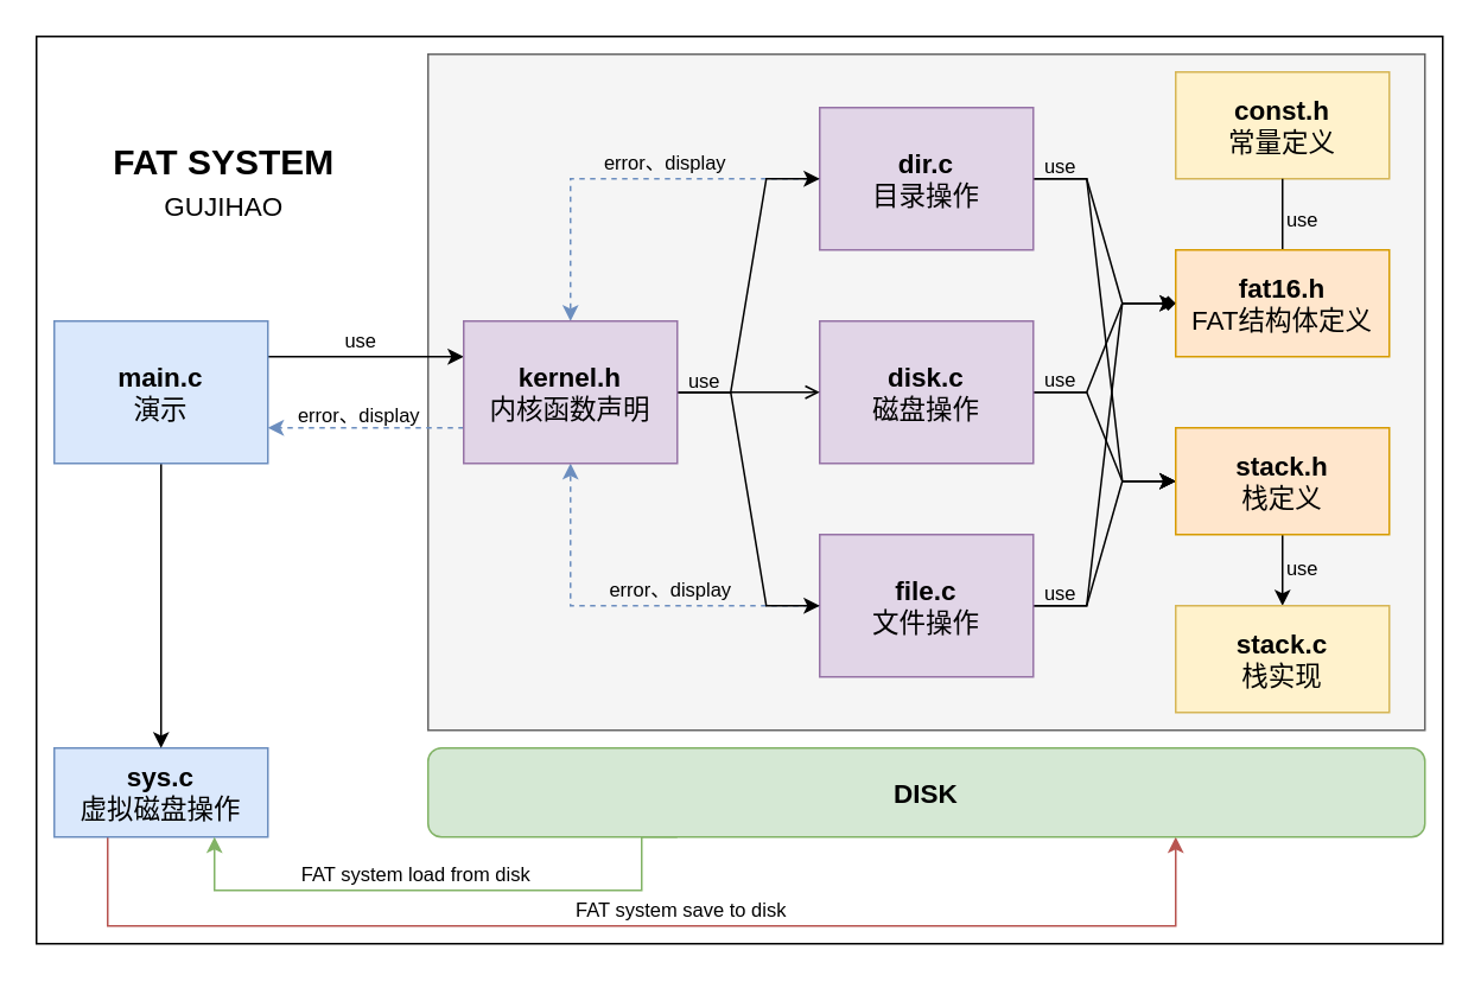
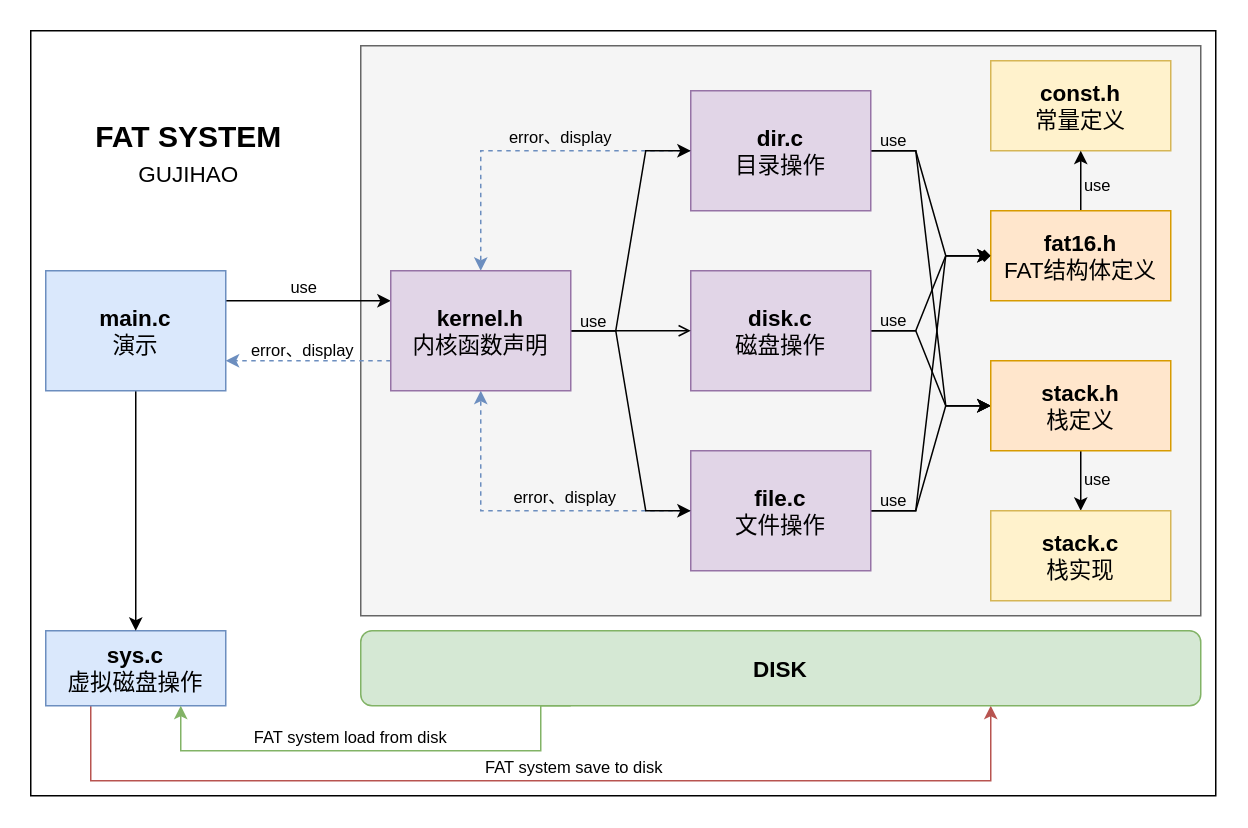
  <mxCell id="0" />
  <mxCell id="1" parent="0" />
  <mxCell id="2" value="" style="whiteSpace=wrap;html=1;" vertex="1" parent="1"><mxGeometry x="20" y="20" width="790" height="510" as="geometry" /></mxCell>
  <mxCell id="3" value="" style="whiteSpace=wrap;html=1;fillColor=#f5f5f5;fontColor=#333333;strokeColor=#666666;" vertex="1" parent="1"><mxGeometry x="240" y="30" width="560" height="380" as="geometry" /></mxCell>
  <mxCell id="4" value="&lt;span style=&quot;font-size: 15px;&quot;&gt;const.h&lt;/span&gt;&lt;br style=&quot;font-size: 15px;&quot;&gt;&lt;span style=&quot;font-weight: normal;&quot;&gt;常量定义&lt;/span&gt;" style="rounded=0;whiteSpace=wrap;html=1;fontSize=15;fillColor=#fff2cc;strokeColor=#d6b656;fontStyle=1" vertex="1" parent="1"><mxGeometry x="660" y="40" width="120" height="60" as="geometry" /></mxCell>
  <mxCell id="5" style="edgeStyle=orthogonalEdgeStyle;rounded=0;orthogonalLoop=1;jettySize=auto;html=1;exitX=0.25;exitY=1;exitDx=0;exitDy=0;entryX=0.75;entryY=1;entryDx=0;entryDy=0;fillColor=#f8cecc;strokeColor=#b85450;" edge="1" parent="1" source="7" target="40"><mxGeometry relative="1" as="geometry"><Array as="points"><mxPoint x="60" y="520" /><mxPoint x="660" y="520" /></Array></mxGeometry></mxCell>
  <mxCell id="6" value="FAT system save to disk" style="edgeLabel;html=1;align=center;verticalAlign=middle;resizable=0;points=[];" vertex="1" connectable="0" parent="5"><mxGeometry x="-0.076" y="2" relative="1" as="geometry"><mxPoint x="48" y="-8" as="offset" /></mxGeometry></mxCell>
  <mxCell id="7" value="&lt;font style=&quot;font-size: 15px;&quot;&gt;sys.c&lt;span style=&quot;font-weight: normal;&quot;&gt;&lt;br&gt;虚拟磁盘操作&lt;/span&gt;&lt;br style=&quot;font-size: 15px;&quot;&gt;&lt;/font&gt;" style="whiteSpace=wrap;html=1;fillColor=#dae8fc;strokeColor=#6c8ebf;fontSize=15;fontStyle=1" vertex="1" parent="1"><mxGeometry x="30" y="420" width="120" height="50" as="geometry" /></mxCell>
  <mxCell id="8" style="edgeStyle=orthogonalEdgeStyle;rounded=0;orthogonalLoop=1;jettySize=auto;html=1;exitX=0.5;exitY=1;exitDx=0;exitDy=0;entryX=0.5;entryY=0;entryDx=0;entryDy=0;" edge="1" parent="1" source="11" target="7"><mxGeometry relative="1" as="geometry" /></mxCell>
  <mxCell id="9" style="edgeStyle=orthogonalEdgeStyle;rounded=0;orthogonalLoop=1;jettySize=auto;html=1;exitX=1;exitY=0.25;exitDx=0;exitDy=0;entryX=0;entryY=0.25;entryDx=0;entryDy=0;" edge="1" parent="1" source="11" target="37"><mxGeometry relative="1" as="geometry"><Array as="points"><mxPoint x="220" y="200" /><mxPoint x="220" y="200" /></Array></mxGeometry></mxCell>
  <mxCell id="10" value="use" style="edgeLabel;html=1;align=center;verticalAlign=middle;resizable=0;points=[];" vertex="1" connectable="0" parent="9"><mxGeometry x="-0.208" relative="1" as="geometry"><mxPoint x="7" y="-10" as="offset" /></mxGeometry></mxCell>
  <mxCell id="11" value="&lt;font style=&quot;font-size: 15px;&quot;&gt;main.c&lt;br&gt;&lt;span style=&quot;font-weight: normal;&quot;&gt;演示&lt;/span&gt;&lt;br style=&quot;font-size: 15px;&quot;&gt;&lt;/font&gt;" style="whiteSpace=wrap;html=1;fillColor=#dae8fc;strokeColor=#6c8ebf;fontSize=15;fontStyle=1" vertex="1" parent="1"><mxGeometry x="30" y="180" width="120" height="80" as="geometry" /></mxCell>
  <mxCell id="12" style="edgeStyle=entityRelationEdgeStyle;rounded=0;orthogonalLoop=1;jettySize=auto;html=1;exitX=1;exitY=0.5;exitDx=0;exitDy=0;entryX=0;entryY=0.5;entryDx=0;entryDy=0;strokeColor=#000000;" edge="1" parent="1" source="17" target="24"><mxGeometry relative="1" as="geometry" /></mxCell>
  <mxCell id="13" style="edgeStyle=entityRelationEdgeStyle;rounded=0;orthogonalLoop=1;jettySize=auto;html=1;exitX=1;exitY=0.5;exitDx=0;exitDy=0;entryX=0;entryY=0.5;entryDx=0;entryDy=0;strokeColor=#000000;" edge="1" parent="1" source="17" target="43"><mxGeometry relative="1" as="geometry" /></mxCell>
  <mxCell id="14" value="use" style="edgeLabel;html=1;align=center;verticalAlign=middle;resizable=0;points=[];labelBackgroundColor=none;" vertex="1" connectable="0" parent="13"><mxGeometry x="-0.878" relative="1" as="geometry"><mxPoint y="-8" as="offset" /></mxGeometry></mxCell>
  <mxCell id="15" style="edgeStyle=orthogonalEdgeStyle;rounded=0;orthogonalLoop=1;jettySize=auto;html=1;exitX=0;exitY=0.5;exitDx=0;exitDy=0;entryX=0.5;entryY=0;entryDx=0;entryDy=0;dashed=1;fillColor=#dae8fc;strokeColor=#6c8ebf;" edge="1" parent="1" source="17" target="37"><mxGeometry relative="1" as="geometry" /></mxCell>
  <mxCell id="16" value="error、display" style="edgeLabel;html=1;align=center;verticalAlign=middle;resizable=0;points=[];labelBackgroundColor=none;" vertex="1" connectable="0" parent="15"><mxGeometry x="-0.203" relative="1" as="geometry"><mxPoint y="-10" as="offset" /></mxGeometry></mxCell>
  <mxCell id="17" value="dir.c&lt;br&gt;&lt;span style=&quot;font-weight: normal;&quot;&gt;目录操作&lt;/span&gt;" style="whiteSpace=wrap;html=1;fillColor=#e1d5e7;strokeColor=#9673a6;fontSize=15;fontStyle=1" vertex="1" parent="1"><mxGeometry x="460" y="60" width="120" height="80" as="geometry" /></mxCell>
  <mxCell id="18" style="edgeStyle=entityRelationEdgeStyle;rounded=0;orthogonalLoop=1;jettySize=auto;html=1;exitX=1;exitY=0.5;exitDx=0;exitDy=0;entryX=0;entryY=0.5;entryDx=0;entryDy=0;strokeColor=#000000;endArrow=diamond;" edge="1" parent="1" source="21" target="24"><mxGeometry relative="1" as="geometry" /></mxCell>
  <mxCell id="19" style="edgeStyle=entityRelationEdgeStyle;rounded=0;orthogonalLoop=1;jettySize=auto;html=1;exitX=1;exitY=0.5;exitDx=0;exitDy=0;entryX=0;entryY=0.5;entryDx=0;entryDy=0;strokeColor=#000000;" edge="1" parent="1" source="21" target="43"><mxGeometry relative="1" as="geometry" /></mxCell>
  <mxCell id="20" value="use" style="edgeLabel;html=1;align=center;verticalAlign=middle;resizable=0;points=[];labelBackgroundColor=none;" vertex="1" connectable="0" parent="19"><mxGeometry x="-0.731" relative="1" as="geometry"><mxPoint x="-1" y="-8" as="offset" /></mxGeometry></mxCell>
  <mxCell id="21" value="disk.c&lt;br&gt;&lt;span style=&quot;font-weight: normal;&quot;&gt;磁盘操作&lt;/span&gt;" style="whiteSpace=wrap;html=1;fillColor=#e1d5e7;strokeColor=#9673a6;fontSize=15;fontStyle=1" vertex="1" parent="1"><mxGeometry x="460" y="180" width="120" height="80" as="geometry" /></mxCell>
- <mxCell id="22" style="edgeStyle=orthogonalEdgeStyle;rounded=0;orthogonalLoop=1;jettySize=auto;html=1;exitX=0.5;exitY=0;exitDx=0;exitDy=0;entryX=0.5;entryY=1;entryDx=0;entryDy=0;endArrow=none;" edge="1" parent="1" source="24" target="4"><mxGeometry relative="1" as="geometry" /></mxCell>
+ <mxCell id="22" style="edgeStyle=orthogonalEdgeStyle;rounded=0;orthogonalLoop=1;jettySize=auto;html=1;exitX=0.5;exitY=0;exitDx=0;exitDy=0;entryX=0.5;entryY=1;entryDx=0;entryDy=0;" edge="1" parent="1" source="24" target="4"><mxGeometry relative="1" as="geometry" /></mxCell>
  <mxCell id="23" value="use" style="edgeLabel;html=1;align=center;verticalAlign=middle;resizable=0;points=[];labelBackgroundColor=none;" vertex="1" connectable="0" parent="22"><mxGeometry x="-0.247" y="1" relative="1" as="geometry"><mxPoint x="11" y="-3" as="offset" /></mxGeometry></mxCell>
  <mxCell id="24" value="fat16.h&lt;br&gt;&lt;span style=&quot;font-weight: normal;&quot;&gt;FAT结构体定义&lt;/span&gt;" style="whiteSpace=wrap;html=1;fillColor=#ffe6cc;strokeColor=#d79b00;fontSize=15;fontStyle=1" vertex="1" parent="1"><mxGeometry x="660" y="140" width="120" height="60" as="geometry" /></mxCell>
  <mxCell id="25" style="edgeStyle=entityRelationEdgeStyle;rounded=0;orthogonalLoop=1;jettySize=auto;html=1;exitX=1;exitY=0.5;exitDx=0;exitDy=0;entryX=0;entryY=0.5;entryDx=0;entryDy=0;strokeColor=#000000;" edge="1" parent="1" source="30" target="43"><mxGeometry relative="1" as="geometry" /></mxCell>
  <mxCell id="26" style="edgeStyle=entityRelationEdgeStyle;rounded=0;orthogonalLoop=1;jettySize=auto;html=1;exitX=1;exitY=0.5;exitDx=0;exitDy=0;entryX=0;entryY=0.5;entryDx=0;entryDy=0;strokeColor=#000000;" edge="1" parent="1" source="30" target="24"><mxGeometry relative="1" as="geometry" /></mxCell>
  <mxCell id="27" value="use" style="edgeLabel;html=1;align=center;verticalAlign=middle;resizable=0;points=[];labelBackgroundColor=none;" vertex="1" connectable="0" parent="26"><mxGeometry x="-0.895" relative="1" as="geometry"><mxPoint x="2" y="-8" as="offset" /></mxGeometry></mxCell>
  <mxCell id="28" style="edgeStyle=orthogonalEdgeStyle;rounded=0;orthogonalLoop=1;jettySize=auto;html=1;exitX=0;exitY=0.5;exitDx=0;exitDy=0;entryX=0.5;entryY=1;entryDx=0;entryDy=0;fillColor=#dae8fc;strokeColor=#6c8ebf;dashed=1;" edge="1" parent="1" source="30" target="37"><mxGeometry relative="1" as="geometry" /></mxCell>
  <mxCell id="29" value="error、display" style="edgeLabel;html=1;align=center;verticalAlign=middle;resizable=0;points=[];labelBackgroundColor=none;" vertex="1" connectable="0" parent="28"><mxGeometry x="-0.225" y="1" relative="1" as="geometry"><mxPoint y="-11" as="offset" /></mxGeometry></mxCell>
  <mxCell id="30" value="file.c&lt;br&gt;&lt;span style=&quot;font-weight: normal;&quot;&gt;文件操作&lt;/span&gt;" style="whiteSpace=wrap;html=1;fillColor=#e1d5e7;strokeColor=#9673a6;fontSize=15;fontStyle=1" vertex="1" parent="1"><mxGeometry x="460" y="300" width="120" height="80" as="geometry" /></mxCell>
  <mxCell id="31" style="edgeStyle=entityRelationEdgeStyle;rounded=0;orthogonalLoop=1;jettySize=auto;html=1;exitX=1;exitY=0.5;exitDx=0;exitDy=0;entryX=0;entryY=0.5;entryDx=0;entryDy=0;" edge="1" parent="1" source="37" target="17"><mxGeometry relative="1" as="geometry" /></mxCell>
  <mxCell id="32" value="use" style="edgeLabel;html=1;align=center;verticalAlign=middle;resizable=0;points=[];labelBackgroundColor=none;" vertex="1" connectable="0" parent="31"><mxGeometry x="0.05" relative="1" as="geometry"><mxPoint x="-26" y="58" as="offset" /></mxGeometry></mxCell>
  <mxCell id="33" style="edgeStyle=entityRelationEdgeStyle;rounded=0;orthogonalLoop=1;jettySize=auto;html=1;exitX=1;exitY=0.5;exitDx=0;exitDy=0;entryX=0;entryY=0.5;entryDx=0;entryDy=0;endArrow=open;" edge="1" parent="1" source="37" target="21"><mxGeometry relative="1" as="geometry" /></mxCell>
  <mxCell id="34" style="edgeStyle=entityRelationEdgeStyle;rounded=0;orthogonalLoop=1;jettySize=auto;html=1;exitX=1;exitY=0.5;exitDx=0;exitDy=0;entryX=0;entryY=0.5;entryDx=0;entryDy=0;" edge="1" parent="1" source="37" target="30"><mxGeometry relative="1" as="geometry" /></mxCell>
  <mxCell id="35" style="edgeStyle=orthogonalEdgeStyle;rounded=0;orthogonalLoop=1;jettySize=auto;html=1;exitX=0;exitY=0.75;exitDx=0;exitDy=0;entryX=1;entryY=0.75;entryDx=0;entryDy=0;fillColor=#dae8fc;strokeColor=#6c8ebf;dashed=1;" edge="1" parent="1" source="37" target="11"><mxGeometry relative="1" as="geometry" /></mxCell>
  <mxCell id="36" value="error、display" style="edgeLabel;html=1;align=center;verticalAlign=middle;resizable=0;points=[];" vertex="1" connectable="0" parent="35"><mxGeometry x="-0.269" relative="1" as="geometry"><mxPoint x="-20" y="-8" as="offset" /></mxGeometry></mxCell>
  <mxCell id="37" value="kernel.h&lt;br&gt;&lt;span style=&quot;font-weight: normal;&quot;&gt;内核函数声明&lt;/span&gt;" style="whiteSpace=wrap;html=1;fillColor=#e1d5e7;strokeColor=#9673a6;fontSize=15;fontStyle=1" vertex="1" parent="1"><mxGeometry x="260" y="180" width="120" height="80" as="geometry" /></mxCell>
  <mxCell id="38" style="edgeStyle=orthogonalEdgeStyle;rounded=0;orthogonalLoop=1;jettySize=auto;html=1;exitX=0.25;exitY=1;exitDx=0;exitDy=0;entryX=0.75;entryY=1;entryDx=0;entryDy=0;fillColor=#d5e8d4;strokeColor=#82b366;" edge="1" parent="1" source="40" target="7"><mxGeometry relative="1" as="geometry"><Array as="points"><mxPoint x="360" y="500" /><mxPoint x="120" y="500" /></Array></mxGeometry></mxCell>
  <mxCell id="39" value="FAT system load from disk" style="edgeLabel;html=1;align=center;verticalAlign=middle;resizable=0;points=[];" vertex="1" connectable="0" parent="38"><mxGeometry x="-0.184" y="-1" relative="1" as="geometry"><mxPoint x="-47" y="-9" as="offset" /></mxGeometry></mxCell>
  <mxCell id="40" value="DISK" style="rounded=1;whiteSpace=wrap;html=1;fillColor=#d5e8d4;strokeColor=#82b366;fontSize=15;fontStyle=1" vertex="1" parent="1"><mxGeometry x="240" y="420" width="560" height="50" as="geometry" /></mxCell>
  <mxCell id="41" style="edgeStyle=orthogonalEdgeStyle;rounded=0;orthogonalLoop=1;jettySize=auto;html=1;exitX=0.5;exitY=1;exitDx=0;exitDy=0;entryX=0.5;entryY=0;entryDx=0;entryDy=0;" edge="1" parent="1" source="43" target="44"><mxGeometry relative="1" as="geometry" /></mxCell>
  <mxCell id="42" value="use" style="edgeLabel;html=1;align=center;verticalAlign=middle;resizable=0;points=[];labelBackgroundColor=none;" vertex="1" connectable="0" parent="41"><mxGeometry x="-0.293" relative="1" as="geometry"><mxPoint x="10" y="4" as="offset" /></mxGeometry></mxCell>
  <mxCell id="43" value="stack.h&lt;br&gt;&lt;span style=&quot;font-weight: normal;&quot;&gt;栈定义&lt;/span&gt;" style="whiteSpace=wrap;html=1;fillColor=#ffe6cc;strokeColor=#d79b00;fontSize=15;fontStyle=1" vertex="1" parent="1"><mxGeometry x="660" y="240" width="120" height="60" as="geometry" /></mxCell>
  <mxCell id="44" value="stack.c&lt;br&gt;&lt;span style=&quot;font-weight: normal;&quot;&gt;栈实现&lt;/span&gt;" style="whiteSpace=wrap;html=1;fillColor=#fff2cc;strokeColor=#d6b656;fontSize=15;fontStyle=1" vertex="1" parent="1"><mxGeometry x="660" y="340" width="120" height="60" as="geometry" /></mxCell>
  <mxCell id="45" value="" style="group" vertex="1" connectable="0" parent="1"><mxGeometry x="50" y="70" width="150" height="60" as="geometry" /></mxCell>
  <mxCell id="46" value="&lt;font style=&quot;font-size: 20px;&quot;&gt;&lt;b&gt;FAT SYSTEM&lt;/b&gt;&lt;/font&gt;" style="text;html=1;align=center;verticalAlign=middle;resizable=0;points=[];autosize=1;strokeColor=none;fillColor=none;" vertex="1" parent="45"><mxGeometry width="150" height="40" as="geometry" /></mxCell>
  <mxCell id="47" value="&lt;font style=&quot;font-size: 15px;&quot;&gt;GUJIHAO&lt;/font&gt;" style="text;html=1;align=center;verticalAlign=middle;resizable=0;points=[];autosize=1;strokeColor=none;fillColor=none;" vertex="1" parent="45"><mxGeometry x="30" y="30" width="90" height="30" as="geometry" /></mxCell>
